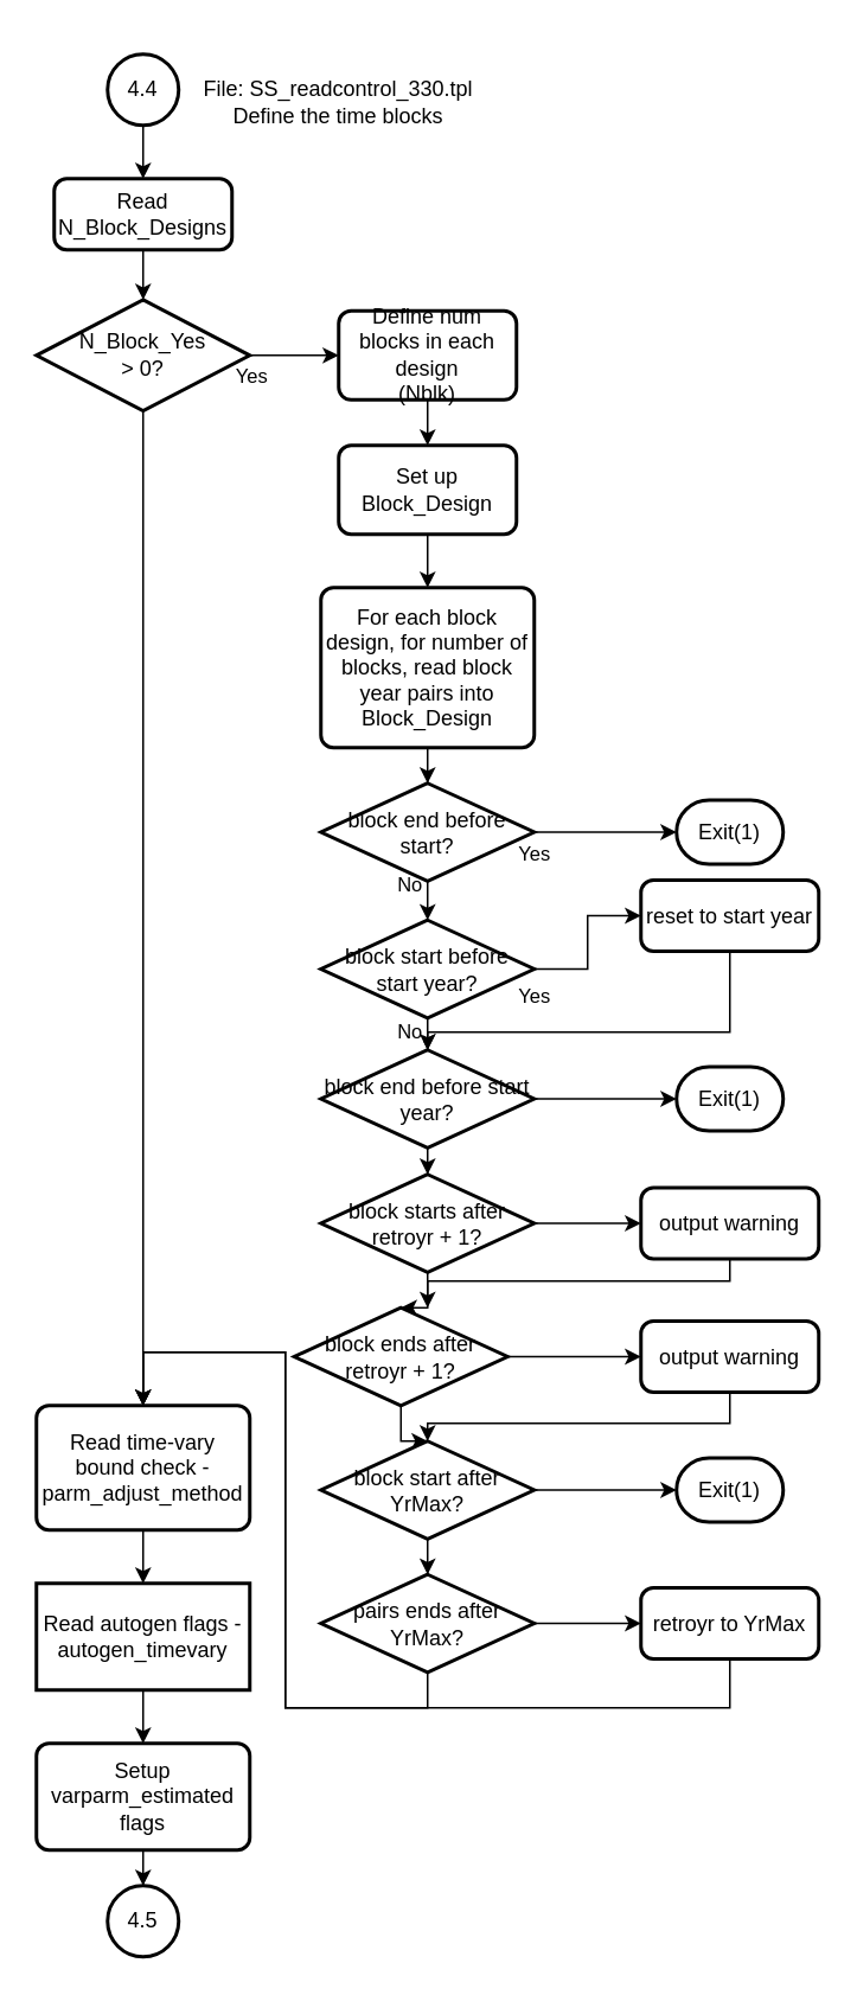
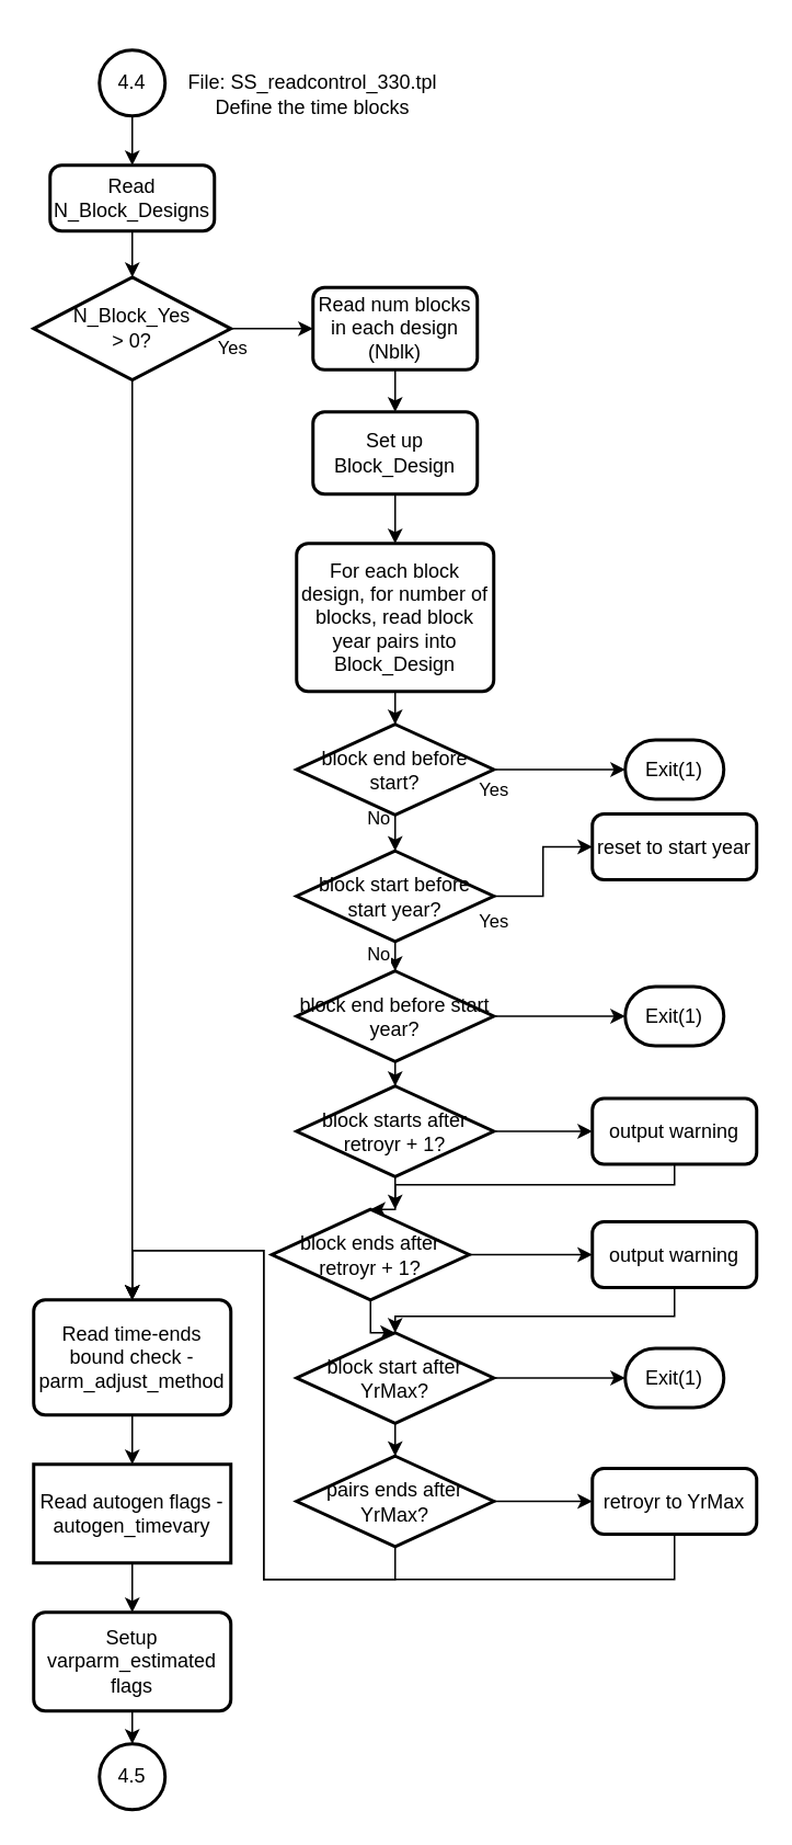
  <mxCell id="0" />
  <mxCell id="1" parent="0" />
  <mxCell id="2" style="edgeStyle=orthogonalEdgeStyle;rounded=0;orthogonalLoop=1;jettySize=auto;html=1;entryX=0;entryY=0.5;entryDx=0;entryDy=0;" parent="1" source="6" target="8" edge="1"><mxGeometry relative="1" as="geometry" /></mxCell>
  <mxCell id="3" value="Yes" style="edgeLabel;html=1;align=center;verticalAlign=middle;resizable=0;points=[];" parent="2" vertex="1" connectable="0"><mxGeometry x="-0.297" relative="1" as="geometry"><mxPoint x="-17.6" y="10.64" as="offset" /></mxGeometry></mxCell>
  <mxCell id="4" style="edgeStyle=orthogonalEdgeStyle;rounded=0;orthogonalLoop=1;jettySize=auto;html=1;" parent="1" source="6" target="13" edge="1"><mxGeometry relative="1" as="geometry" /></mxCell>
  <mxCell id="5" value="No" style="edgeLabel;html=1;align=center;verticalAlign=middle;resizable=0;points=[];" parent="4" vertex="1" connectable="0"><mxGeometry x="0.158" y="-6" relative="1" as="geometry"><mxPoint x="-4" y="-373.47" as="offset" /></mxGeometry></mxCell>
  <mxCell id="6" value="&lt;span&gt;N_Block_Yes &lt;br&gt;&amp;gt; 0?&lt;/span&gt;" style="strokeWidth=2;html=1;shape=mxgraph.flowchart.decision;whiteSpace=wrap;" parent="1" vertex="1"><mxGeometry x="20" y="168.12" width="120" height="62.5" as="geometry" /></mxCell>
  <mxCell id="7" style="edgeStyle=orthogonalEdgeStyle;rounded=0;orthogonalLoop=1;jettySize=auto;html=1;entryX=0.5;entryY=0;entryDx=0;entryDy=0;" parent="1" source="8" target="22" edge="1"><mxGeometry relative="1" as="geometry" /></mxCell>
- <mxCell id="8" value="Define num blocks in each design&lt;br&gt;(Nblk)" style="rounded=1;whiteSpace=wrap;html=1;absoluteArcSize=1;arcSize=14;strokeWidth=2;" parent="1" vertex="1"><mxGeometry x="190" y="174.37" width="100" height="50" as="geometry" /></mxCell>
+ <mxCell id="8" value="Read num blocks in each design&lt;br&gt;(Nblk)" style="rounded=1;whiteSpace=wrap;html=1;absoluteArcSize=1;arcSize=14;strokeWidth=2;" parent="1" vertex="1"><mxGeometry x="190" y="174.37" width="100" height="50" as="geometry" /></mxCell>
  <mxCell id="9" style="edgeStyle=orthogonalEdgeStyle;rounded=0;orthogonalLoop=1;jettySize=auto;html=1;entryX=0.5;entryY=0;entryDx=0;entryDy=0;" parent="1" source="10" target="15" edge="1"><mxGeometry relative="1" as="geometry" /></mxCell>
  <mxCell id="10" value="4.4" style="strokeWidth=2;html=1;shape=mxgraph.flowchart.start_2;whiteSpace=wrap;" parent="1" vertex="1"><mxGeometry x="60" y="30" width="40" height="40" as="geometry" /></mxCell>
  <mxCell id="11" value="&lt;br&gt;File: SS_readcontrol_330.tpl&lt;br&gt;Define the time blocks" style="text;html=1;strokeColor=none;fillColor=none;align=center;verticalAlign=middle;whiteSpace=wrap;rounded=0;" parent="1" vertex="1"><mxGeometry x="100" y="20" width="180" height="60" as="geometry" /></mxCell>
  <mxCell id="12" style="edgeStyle=orthogonalEdgeStyle;rounded=0;orthogonalLoop=1;jettySize=auto;html=1;entryX=0.5;entryY=0;entryDx=0;entryDy=0;" parent="1" source="13" target="17" edge="1"><mxGeometry relative="1" as="geometry" /></mxCell>
- <mxCell id="13" value="Read time-vary bound check - parm_adjust_method" style="rounded=1;whiteSpace=wrap;html=1;absoluteArcSize=1;arcSize=14;strokeWidth=2;" parent="1" vertex="1"><mxGeometry x="20" y="790" width="120" height="70" as="geometry" /></mxCell>
+ <mxCell id="13" value="Read time-ends bound check - parm_adjust_method" style="rounded=1;whiteSpace=wrap;html=1;absoluteArcSize=1;arcSize=14;strokeWidth=2;" parent="1" vertex="1"><mxGeometry x="20" y="790" width="120" height="70" as="geometry" /></mxCell>
  <mxCell id="14" style="edgeStyle=orthogonalEdgeStyle;rounded=0;orthogonalLoop=1;jettySize=auto;html=1;" parent="1" source="15" target="6" edge="1"><mxGeometry relative="1" as="geometry" /></mxCell>
  <mxCell id="15" value="Read N_Block_Designs" style="rounded=1;whiteSpace=wrap;html=1;absoluteArcSize=1;arcSize=14;strokeWidth=2;" parent="1" vertex="1"><mxGeometry x="30" y="100" width="100" height="40" as="geometry" /></mxCell>
  <mxCell id="16" style="edgeStyle=orthogonalEdgeStyle;rounded=0;orthogonalLoop=1;jettySize=auto;html=1;" parent="1" source="17" target="20" edge="1"><mxGeometry relative="1" as="geometry"><mxPoint x="80" y="1070" as="targetPoint" /></mxGeometry></mxCell>
  <mxCell id="17" value="Read autogen flags - autogen_timevary" style="whiteSpace=wrap;html=1;absoluteArcSize=1;arcSize=14;strokeWidth=2;rounded=0;" parent="1" vertex="1"><mxGeometry x="20" y="890" width="120" height="60" as="geometry" /></mxCell>
  <mxCell id="18" value="4.5" style="strokeWidth=2;html=1;shape=mxgraph.flowchart.start_2;whiteSpace=wrap;" parent="1" vertex="1"><mxGeometry x="60" y="1060" width="40" height="40" as="geometry" /></mxCell>
  <mxCell id="19" style="edgeStyle=orthogonalEdgeStyle;rounded=0;orthogonalLoop=1;jettySize=auto;html=1;" parent="1" source="20" target="18" edge="1"><mxGeometry relative="1" as="geometry" /></mxCell>
  <mxCell id="20" value="Setup varparm_estimated flags" style="rounded=1;whiteSpace=wrap;html=1;absoluteArcSize=1;arcSize=14;strokeWidth=2;" parent="1" vertex="1"><mxGeometry x="20" y="980" width="120" height="60" as="geometry" /></mxCell>
  <mxCell id="21" style="edgeStyle=orthogonalEdgeStyle;rounded=0;orthogonalLoop=1;jettySize=auto;html=1;entryX=0.5;entryY=0;entryDx=0;entryDy=0;" parent="1" source="22" target="24" edge="1"><mxGeometry relative="1" as="geometry" /></mxCell>
  <mxCell id="22" value="Set up Block_Design&lt;span style=&quot;color: rgba(0 , 0 , 0 , 0) ; font-family: monospace ; font-size: 0px&quot;&gt;%3CmxGraphModel%3E%3Croot%3E%3CmxCell%20id%3D%220%22%2F%3E%3CmxCell%20id%3D%221%22%20parent%3D%220%22%2F%3E%3CmxCell%20id%3D%222%22%20value%3D%22Read%20autogen%20flags%20-%20autogen_timevary%22%20style%3D%22rounded%3D1%3BwhiteSpace%3Dwrap%3Bhtml%3D1%3BabsoluteArcSize%3D1%3BarcSize%3D14%3BstrokeWidth%3D2%3B%22%20vertex%3D%221%22%20parent%3D%221%22%3E%3CmxGeometry%20x%3D%22890%22%20y%3D%22920%22%20width%3D%22120%22%20height%3D%2260%22%20as%3D%22geometry%22%2F%3E%3C%2FmxCell%3E%3C%2Froot%3E%3C%2FmxGraphModel%3E&lt;/span&gt;" style="rounded=1;whiteSpace=wrap;html=1;absoluteArcSize=1;arcSize=14;strokeWidth=2;" parent="1" vertex="1"><mxGeometry x="190" y="250" width="100" height="50" as="geometry" /></mxCell>
  <mxCell id="23" style="edgeStyle=orthogonalEdgeStyle;rounded=0;orthogonalLoop=1;jettySize=auto;html=1;entryX=0.5;entryY=0;entryDx=0;entryDy=0;entryPerimeter=0;" parent="1" source="24" target="27" edge="1"><mxGeometry relative="1" as="geometry" /></mxCell>
  <mxCell id="24" value="For each block design, for number of blocks, read block year pairs into Block_Design" style="rounded=1;whiteSpace=wrap;html=1;absoluteArcSize=1;arcSize=14;strokeWidth=2;" parent="1" vertex="1"><mxGeometry x="180" y="330" width="120" height="90" as="geometry" /></mxCell>
  <mxCell id="25" value="No" style="edgeStyle=orthogonalEdgeStyle;rounded=0;orthogonalLoop=1;jettySize=auto;html=1;entryX=0.5;entryY=0;entryDx=0;entryDy=0;entryPerimeter=0;" parent="1" source="27" target="30" edge="1"><mxGeometry x="0.31" y="-10" relative="1" as="geometry"><mxPoint as="offset" /></mxGeometry></mxCell>
  <mxCell id="26" value="Yes" style="edgeStyle=orthogonalEdgeStyle;rounded=0;orthogonalLoop=1;jettySize=auto;html=1;" parent="1" source="27" target="31" edge="1"><mxGeometry x="-1" y="-12" relative="1" as="geometry"><mxPoint as="offset" /></mxGeometry></mxCell>
  <mxCell id="27" value="&lt;span&gt;block end before start?&lt;/span&gt;" style="strokeWidth=2;html=1;shape=mxgraph.flowchart.decision;whiteSpace=wrap;" parent="1" vertex="1"><mxGeometry x="180" y="440" width="120" height="55" as="geometry" /></mxCell>
  <mxCell id="28" value="No" style="edgeStyle=orthogonalEdgeStyle;rounded=0;orthogonalLoop=1;jettySize=auto;html=1;entryX=0.5;entryY=0;entryDx=0;entryDy=0;entryPerimeter=0;" parent="1" source="30" target="34" edge="1"><mxGeometry x="0.677" y="-10" relative="1" as="geometry"><mxPoint as="offset" /></mxGeometry></mxCell>
  <mxCell id="29" value="Yes" style="edgeStyle=orthogonalEdgeStyle;rounded=0;orthogonalLoop=1;jettySize=auto;html=1;entryX=0;entryY=0.5;entryDx=0;entryDy=0;" parent="1" source="30" target="50" edge="1"><mxGeometry x="-1" y="-15" relative="1" as="geometry"><mxPoint as="offset" /></mxGeometry></mxCell>
  <mxCell id="30" value="&lt;span&gt;block start before start year?&lt;/span&gt;" style="strokeWidth=2;html=1;shape=mxgraph.flowchart.decision;whiteSpace=wrap;" parent="1" vertex="1"><mxGeometry x="180" y="517" width="120" height="55" as="geometry" /></mxCell>
  <mxCell id="31" value="Exit(1)" style="strokeWidth=2;html=1;shape=mxgraph.flowchart.terminator;whiteSpace=wrap;" parent="1" vertex="1"><mxGeometry x="380" y="449.5" width="60" height="36" as="geometry" /></mxCell>
  <mxCell id="32" style="edgeStyle=orthogonalEdgeStyle;rounded=0;orthogonalLoop=1;jettySize=auto;html=1;entryX=0.5;entryY=0;entryDx=0;entryDy=0;entryPerimeter=0;" parent="1" source="34" target="37" edge="1"><mxGeometry relative="1" as="geometry" /></mxCell>
  <mxCell id="33" style="edgeStyle=orthogonalEdgeStyle;rounded=0;orthogonalLoop=1;jettySize=auto;html=1;" parent="1" source="34" target="47" edge="1"><mxGeometry relative="1" as="geometry" /></mxCell>
  <mxCell id="34" value="&lt;span&gt;block end before start year?&lt;/span&gt;" style="strokeWidth=2;html=1;shape=mxgraph.flowchart.decision;whiteSpace=wrap;" parent="1" vertex="1"><mxGeometry x="180" y="590" width="120" height="55" as="geometry" /></mxCell>
  <mxCell id="35" style="edgeStyle=orthogonalEdgeStyle;rounded=0;orthogonalLoop=1;jettySize=auto;html=1;entryX=0.5;entryY=0;entryDx=0;entryDy=0;entryPerimeter=0;" parent="1" source="37" target="40" edge="1"><mxGeometry relative="1" as="geometry" /></mxCell>
  <mxCell id="36" style="edgeStyle=orthogonalEdgeStyle;rounded=0;orthogonalLoop=1;jettySize=auto;html=1;" parent="1" source="37" target="52" edge="1"><mxGeometry relative="1" as="geometry" /></mxCell>
  <mxCell id="37" value="&lt;span&gt;block starts after retroyr + 1?&lt;/span&gt;" style="strokeWidth=2;html=1;shape=mxgraph.flowchart.decision;whiteSpace=wrap;" parent="1" vertex="1"><mxGeometry x="180" y="660" width="120" height="55" as="geometry" /></mxCell>
  <mxCell id="38" style="edgeStyle=orthogonalEdgeStyle;rounded=0;orthogonalLoop=1;jettySize=auto;html=1;entryX=0.5;entryY=0;entryDx=0;entryDy=0;entryPerimeter=0;" parent="1" source="40" target="43" edge="1"><mxGeometry relative="1" as="geometry" /></mxCell>
  <mxCell id="39" style="edgeStyle=orthogonalEdgeStyle;rounded=0;orthogonalLoop=1;jettySize=auto;html=1;" parent="1" source="40" target="54" edge="1"><mxGeometry relative="1" as="geometry" /></mxCell>
  <mxCell id="40" value="&lt;span&gt;block ends after retroyr + 1?&lt;/span&gt;" style="strokeWidth=2;html=1;shape=mxgraph.flowchart.decision;whiteSpace=wrap;" parent="1" vertex="1"><mxGeometry x="165" y="735" width="120" height="55" as="geometry" /></mxCell>
  <mxCell id="41" style="edgeStyle=orthogonalEdgeStyle;rounded=0;orthogonalLoop=1;jettySize=auto;html=1;entryX=0.5;entryY=0;entryDx=0;entryDy=0;entryPerimeter=0;" parent="1" source="43" target="46" edge="1"><mxGeometry relative="1" as="geometry" /></mxCell>
  <mxCell id="42" style="edgeStyle=orthogonalEdgeStyle;rounded=0;orthogonalLoop=1;jettySize=auto;html=1;" parent="1" source="43" target="48" edge="1"><mxGeometry relative="1" as="geometry" /></mxCell>
  <mxCell id="43" value="&lt;span&gt;block start after YrMax?&lt;/span&gt;" style="strokeWidth=2;html=1;shape=mxgraph.flowchart.decision;whiteSpace=wrap;" parent="1" vertex="1"><mxGeometry x="180" y="810" width="120" height="55" as="geometry" /></mxCell>
  <mxCell id="44" style="edgeStyle=orthogonalEdgeStyle;rounded=0;orthogonalLoop=1;jettySize=auto;html=1;entryX=0.5;entryY=0;entryDx=0;entryDy=0;" parent="1" source="46" target="13" edge="1"><mxGeometry relative="1" as="geometry"><Array as="points"><mxPoint x="240" y="960" /><mxPoint x="160" y="960" /><mxPoint x="160" y="760" /><mxPoint x="80" y="760" /></Array></mxGeometry></mxCell>
  <mxCell id="45" style="edgeStyle=orthogonalEdgeStyle;rounded=0;orthogonalLoop=1;jettySize=auto;html=1;" parent="1" source="46" target="56" edge="1"><mxGeometry relative="1" as="geometry" /></mxCell>
  <mxCell id="46" value="&lt;span&gt;pairs ends after YrMax?&lt;/span&gt;" style="strokeWidth=2;html=1;shape=mxgraph.flowchart.decision;whiteSpace=wrap;" parent="1" vertex="1"><mxGeometry x="180" y="885" width="120" height="55" as="geometry" /></mxCell>
  <mxCell id="47" value="Exit(1)" style="strokeWidth=2;html=1;shape=mxgraph.flowchart.terminator;whiteSpace=wrap;" parent="1" vertex="1"><mxGeometry x="380" y="599.5" width="60" height="36" as="geometry" /></mxCell>
  <mxCell id="48" value="Exit(1)" style="strokeWidth=2;html=1;shape=mxgraph.flowchart.terminator;whiteSpace=wrap;" parent="1" vertex="1"><mxGeometry x="380" y="819.5" width="60" height="36" as="geometry" /></mxCell>
- <mxCell id="49" style="edgeStyle=orthogonalEdgeStyle;rounded=0;orthogonalLoop=1;jettySize=auto;html=1;" parent="1" source="50" target="34" edge="1"><mxGeometry relative="1" as="geometry"><Array as="points"><mxPoint x="410" y="580" /><mxPoint x="240" y="580" /></Array></mxGeometry></mxCell>
  <mxCell id="50" value="reset to start year" style="rounded=1;whiteSpace=wrap;html=1;absoluteArcSize=1;arcSize=14;strokeWidth=2;" parent="1" vertex="1"><mxGeometry x="360" y="494.5" width="100" height="40" as="geometry" /></mxCell>
  <mxCell id="51" style="edgeStyle=orthogonalEdgeStyle;rounded=0;orthogonalLoop=1;jettySize=auto;html=1;" parent="1" source="52" target="40" edge="1"><mxGeometry relative="1" as="geometry"><Array as="points"><mxPoint x="410" y="720" /><mxPoint x="240" y="720" /></Array></mxGeometry></mxCell>
  <mxCell id="52" value="output warning" style="rounded=1;whiteSpace=wrap;html=1;absoluteArcSize=1;arcSize=14;strokeWidth=2;" parent="1" vertex="1"><mxGeometry x="360" y="667.5" width="100" height="40" as="geometry" /></mxCell>
  <mxCell id="53" style="edgeStyle=orthogonalEdgeStyle;rounded=0;orthogonalLoop=1;jettySize=auto;html=1;" parent="1" source="54" target="43" edge="1"><mxGeometry relative="1" as="geometry"><Array as="points"><mxPoint x="410" y="800" /><mxPoint x="240" y="800" /></Array></mxGeometry></mxCell>
  <mxCell id="54" value="output warning" style="rounded=1;whiteSpace=wrap;html=1;absoluteArcSize=1;arcSize=14;strokeWidth=2;" parent="1" vertex="1"><mxGeometry x="360" y="742.5" width="100" height="40" as="geometry" /></mxCell>
  <mxCell id="55" style="edgeStyle=orthogonalEdgeStyle;rounded=0;orthogonalLoop=1;jettySize=auto;html=1;entryX=0.5;entryY=0;entryDx=0;entryDy=0;" parent="1" source="56" target="13" edge="1"><mxGeometry relative="1" as="geometry"><Array as="points"><mxPoint x="410" y="960" /><mxPoint x="160" y="960" /><mxPoint x="160" y="760" /><mxPoint x="80" y="760" /></Array></mxGeometry></mxCell>
  <mxCell id="56" value="retroyr to YrMax" style="rounded=1;whiteSpace=wrap;html=1;absoluteArcSize=1;arcSize=14;strokeWidth=2;" parent="1" vertex="1"><mxGeometry x="360" y="892.5" width="100" height="40" as="geometry" /></mxCell>
